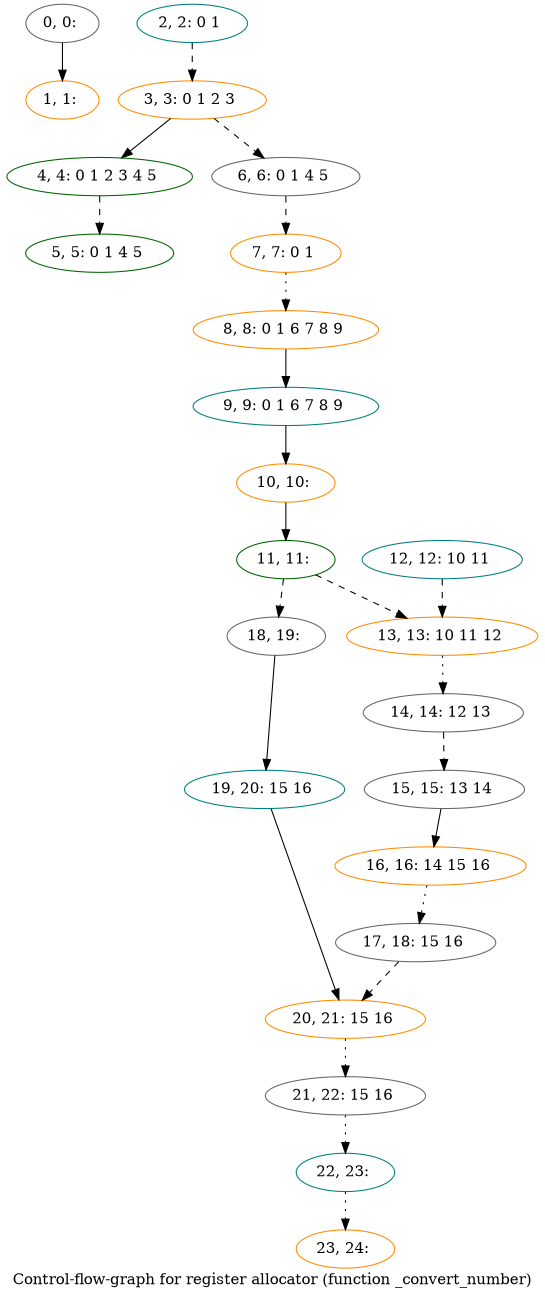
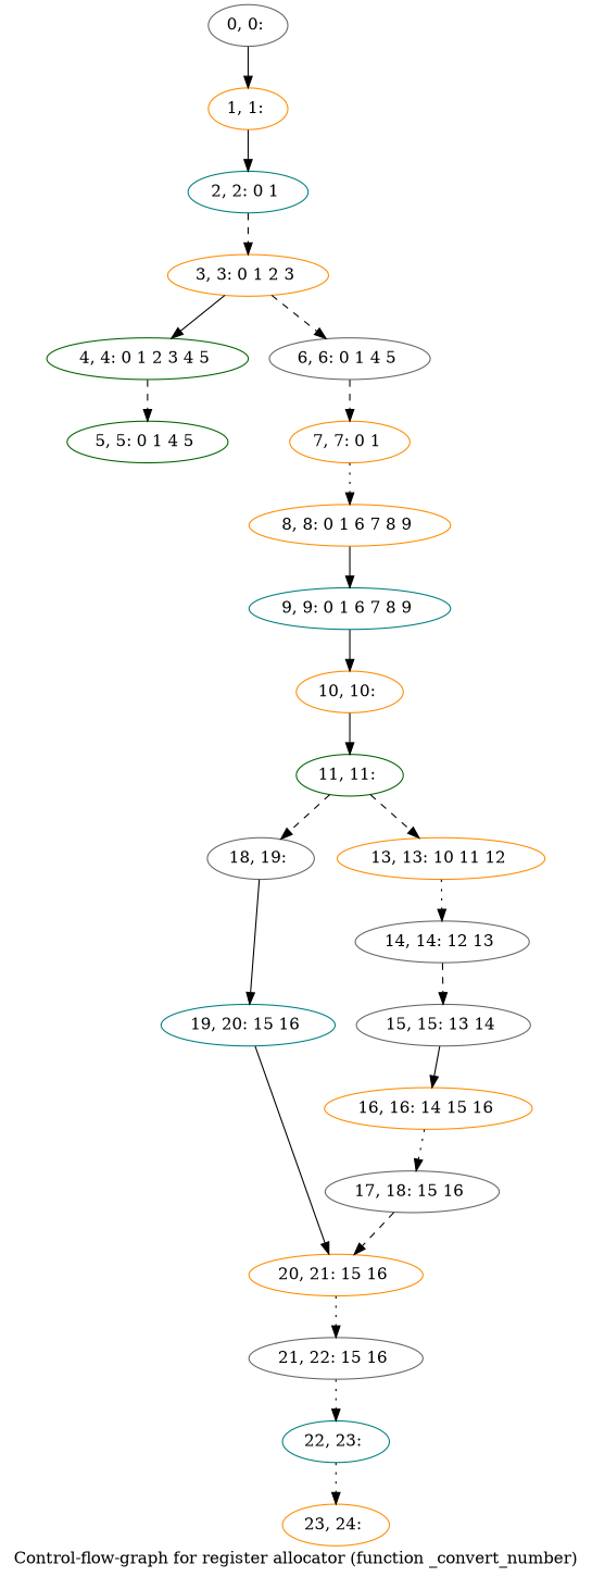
  digraph {
    label="Control-flow-graph for register allocator (function _convert_number)"
    node [color=darkorange]
    edge [style=solid]
    n1 [color=gray40 label="0, 0: "]
    n2 [label="1, 1: "]
    n3 [color=teal label="2, 2: 0 1 "]
    n4 [label="3, 3: 0 1 2 3 "]
    n5 [color=darkgreen label="4, 4: 0 1 2 3 4 5 "]
    n6 [color=gray40 label="6, 6: 0 1 4 5 "]
    n7 [color=darkgreen label="5, 5: 0 1 4 5 "]
    n8 [label="7, 7: 0 1 "]
    n9 [label="8, 8: 0 1 6 7 8 9 "]
    n10 [color=teal label="9, 9: 0 1 6 7 8 9 "]
    n11 [label="10, 10: "]
    n12 [color=darkgreen label="11, 11: "]
    n13 [color=gray40 label="18, 19: "]
    n14 [label="13, 13: 10 11 12 "]
-   n15 [color=teal label="12, 12: 10 11 "]
    n16 [color=teal label="19, 20: 15 16 "]
    n17 [color=gray40 label="14, 14: 12 13 "]
    n18 [color=gray40 label="15, 15: 13 14 "]
    n19 [label="16, 16: 14 15 16 "]
    n20 [color=gray40 label="17, 18: 15 16 "]
    n21 [label="20, 21: 15 16 "]
    n22 [color=gray40 label="21, 22: 15 16 "]
    n23 [color=teal label="22, 23: "]
    n24 [label="23, 24: "]
    n1 -> n2
+   n2 -> n3
    n3 -> n4 [style=dashed]
    n4 -> n5
    n4 -> n6 [style=dashed]
    n5 -> n7 [style=dashed]
    n6 -> n8 [style=dashed]
    n8 -> n9 [style=dotted]
    n9 -> n10
    n10 -> n11
    n11 -> n12
    n12 -> n13 [style=dashed]
    n12 -> n14 [style=dashed]
    n13 -> n16
    n14 -> n17 [style=dotted]
-   n15 -> n14 [style=dashed]
    n16 -> n21
    n17 -> n18 [style=dashed]
    n18 -> n19
    n19 -> n20 [style=dotted]
    n20 -> n21 [style=dashed]
    n21 -> n22 [style=dotted]
    n22 -> n23 [style=dotted]
    n23 -> n24 [style=dotted]
  }
